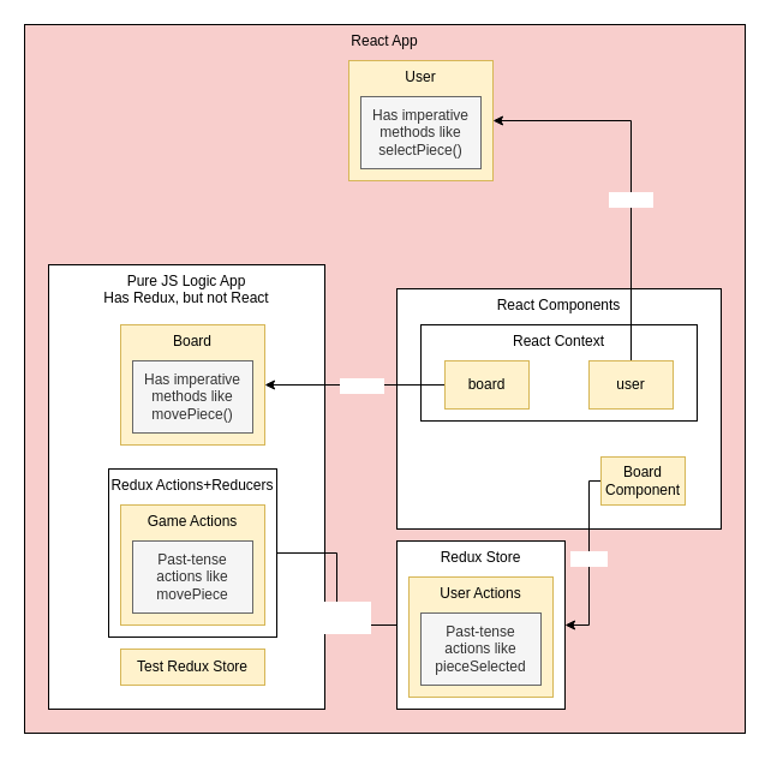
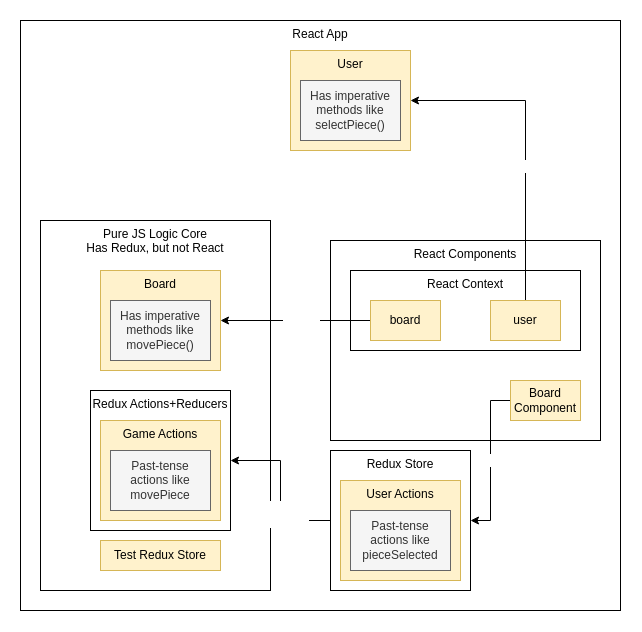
  <mxCell id="0" />
  <mxCell id="1" parent="0" />
- <mxCell id="2" value="React App" style="rounded=0;whiteSpace=wrap;html=1;verticalAlign=top;fillColor=#f8cecc;" vertex="1" parent="1"><mxGeometry x="20" y="20" width="600" height="590" as="geometry" /></mxCell>
- <mxCell id="3" value="Pure JS Logic App&lt;br&gt;Has Redux, but not React" style="rounded=0;whiteSpace=wrap;html=1;verticalAlign=top;" vertex="1" parent="1"><mxGeometry x="40" y="220" width="230" height="370" as="geometry" /></mxCell>
+ <mxCell id="2" value="React App" style="rounded=0;whiteSpace=wrap;html=1;verticalAlign=top;" vertex="1" parent="1"><mxGeometry x="20" y="20" width="600" height="590" as="geometry" /></mxCell>
+ <mxCell id="3" value="Pure JS Logic Core&lt;br&gt;Has Redux, but not React" style="rounded=0;whiteSpace=wrap;html=1;verticalAlign=top;" vertex="1" parent="1"><mxGeometry x="40" y="220" width="230" height="370" as="geometry" /></mxCell>
  <mxCell id="4" value="Board" style="rounded=0;whiteSpace=wrap;html=1;fillColor=#fff2cc;strokeColor=#d6b656;fontColor=#000000;verticalAlign=top;" vertex="1" parent="1"><mxGeometry x="100" y="270" width="120" height="100" as="geometry" /></mxCell>
  <mxCell id="5" value="Has imperative methods like movePiece()" style="text;html=1;strokeColor=#666666;fillColor=#f5f5f5;align=center;verticalAlign=middle;whiteSpace=wrap;rounded=0;fontColor=#333333;" vertex="1" parent="1"><mxGeometry x="110" y="300" width="100" height="60" as="geometry" /></mxCell>
  <mxCell id="6" value="React Components" style="rounded=0;whiteSpace=wrap;html=1;verticalAlign=top;" vertex="1" parent="1"><mxGeometry x="330" y="240" width="270" height="200" as="geometry" /></mxCell>
  <mxCell id="7" value="React Context" style="rounded=0;whiteSpace=wrap;html=1;verticalAlign=top;" vertex="1" parent="1"><mxGeometry x="350" y="270" width="230" height="80" as="geometry" /></mxCell>
  <mxCell id="8" style="edgeStyle=orthogonalEdgeStyle;html=1;fontColor=#000000;rounded=0;" edge="1" parent="1" source="10" target="4"><mxGeometry relative="1" as="geometry" /></mxCell>
  <mxCell id="9" value="invokes" style="edgeLabel;html=1;align=center;verticalAlign=middle;resizable=0;points=[];fontColor=#FFFFFF;labelBackgroundColor=default;" vertex="1" connectable="0" parent="8"><mxGeometry x="-0.335" y="-1" relative="1" as="geometry"><mxPoint x="-20" y="1" as="offset" /></mxGeometry></mxCell>
  <mxCell id="10" value="board" style="rounded=0;whiteSpace=wrap;html=1;fillColor=#fff2cc;strokeColor=#d6b656;fontColor=#000000;verticalAlign=middle;" vertex="1" parent="1"><mxGeometry x="370" y="300" width="70" height="40" as="geometry" /></mxCell>
  <mxCell id="11" value="Redux Actions+Reducers" style="rounded=0;whiteSpace=wrap;html=1;verticalAlign=top;" vertex="1" parent="1"><mxGeometry x="90" y="390" width="140" height="140" as="geometry" /></mxCell>
  <mxCell id="12" value="Game Actions" style="rounded=0;whiteSpace=wrap;html=1;fillColor=#fff2cc;strokeColor=#d6b656;fontColor=#000000;verticalAlign=top;" vertex="1" parent="1"><mxGeometry x="100" y="420" width="120" height="100" as="geometry" /></mxCell>
  <mxCell id="13" value="Past-tense actions like movePiece" style="text;html=1;strokeColor=#666666;fillColor=#f5f5f5;align=center;verticalAlign=middle;whiteSpace=wrap;rounded=0;fontColor=#333333;" vertex="1" parent="1"><mxGeometry x="110" y="450" width="100" height="60" as="geometry" /></mxCell>
  <mxCell id="14" value="listens" style="edgeStyle=orthogonalEdgeStyle;rounded=0;html=1;fontColor=#FFFFFF;entryX=1;entryY=0.5;entryDx=0;entryDy=0;" edge="1" parent="1" source="15" target="20"><mxGeometry relative="1" as="geometry"><Array as="points"><mxPoint x="490" y="400" /><mxPoint x="490" y="520" /></Array></mxGeometry></mxCell>
- <mxCell id="15" value="Board Component" style="rounded=0;whiteSpace=wrap;html=1;fillColor=#fff2cc;strokeColor=#d6b656;fontColor=#000000;verticalAlign=middle;" vertex="1" parent="1"><mxGeometry x="500" y="380" width="70" height="40" as="geometry" /></mxCell>
+ <mxCell id="15" value="Board Component" style="rounded=0;whiteSpace=wrap;html=1;fillColor=#fff2cc;strokeColor=#d6b656;fontColor=#000000;verticalAlign=middle;" vertex="1" parent="1"><mxGeometry x="510" y="380" width="70" height="40" as="geometry" /></mxCell>
  <mxCell id="16" value="User" style="rounded=0;whiteSpace=wrap;html=1;fillColor=#fff2cc;strokeColor=#d6b656;fontColor=#000000;verticalAlign=top;" vertex="1" parent="1"><mxGeometry x="290" y="50" width="120" height="100" as="geometry" /></mxCell>
  <mxCell id="17" value="Has imperative methods like selectPiece()" style="text;html=1;strokeColor=#666666;fillColor=#f5f5f5;align=center;verticalAlign=middle;whiteSpace=wrap;rounded=0;fontColor=#333333;" vertex="1" parent="1"><mxGeometry x="300" y="80" width="100" height="60" as="geometry" /></mxCell>
- <mxCell id="18" style="edgeStyle=orthogonalEdgeStyle;rounded=0;html=1;entryX=1;entryY=0.5;entryDx=0;entryDy=0;fontColor=#FFFFFF;endArrow=none;" edge="1" parent="1" source="20" target="11"><mxGeometry relative="1" as="geometry" /></mxCell>
+ <mxCell id="18" style="edgeStyle=orthogonalEdgeStyle;rounded=0;html=1;entryX=1;entryY=0.5;entryDx=0;entryDy=0;fontColor=#FFFFFF;" edge="1" parent="1" source="20" target="11"><mxGeometry relative="1" as="geometry" /></mxCell>
  <mxCell id="19" value="combines&lt;br&gt;core + app" style="edgeLabel;html=1;align=center;verticalAlign=middle;resizable=0;points=[];fontColor=#FFFFFF;" vertex="1" connectable="0" parent="18"><mxGeometry x="-0.284" y="-1" relative="1" as="geometry"><mxPoint as="offset" /></mxGeometry></mxCell>
  <mxCell id="20" value="Redux Store" style="rounded=0;whiteSpace=wrap;html=1;verticalAlign=top;" vertex="1" parent="1"><mxGeometry x="330" y="450" width="140" height="140" as="geometry" /></mxCell>
  <mxCell id="21" value="User Actions" style="rounded=0;whiteSpace=wrap;html=1;fillColor=#fff2cc;strokeColor=#d6b656;fontColor=#000000;verticalAlign=top;" vertex="1" parent="1"><mxGeometry x="340" y="480" width="120" height="100" as="geometry" /></mxCell>
  <mxCell id="22" value="Past-tense actions like pieceSelected" style="text;html=1;strokeColor=#666666;fillColor=#f5f5f5;align=center;verticalAlign=middle;whiteSpace=wrap;rounded=0;fontColor=#333333;" vertex="1" parent="1"><mxGeometry x="350" y="510" width="100" height="60" as="geometry" /></mxCell>
  <mxCell id="23" value="Test Redux Store" style="rounded=0;whiteSpace=wrap;html=1;fillColor=#fff2cc;strokeColor=#d6b656;fontColor=#000000;verticalAlign=middle;" vertex="1" parent="1"><mxGeometry x="100" y="540" width="120" height="30" as="geometry" /></mxCell>
  <mxCell id="24" style="edgeStyle=orthogonalEdgeStyle;rounded=0;html=1;entryX=1;entryY=0.5;entryDx=0;entryDy=0;fontColor=#FFFFFF;" edge="1" parent="1" source="26" target="16"><mxGeometry relative="1" as="geometry"><Array as="points"><mxPoint x="525" y="100" /></Array></mxGeometry></mxCell>
  <mxCell id="25" value="invokes" style="edgeLabel;html=1;align=center;verticalAlign=middle;resizable=0;points=[];fontColor=#FFFFFF;" vertex="1" connectable="0" parent="24"><mxGeometry x="-0.145" y="1" relative="1" as="geometry"><mxPoint as="offset" /></mxGeometry></mxCell>
  <mxCell id="26" value="user" style="rounded=0;whiteSpace=wrap;html=1;fillColor=#fff2cc;strokeColor=#d6b656;fontColor=#000000;verticalAlign=middle;" vertex="1" parent="1"><mxGeometry x="490" y="300" width="70" height="40" as="geometry" /></mxCell>
